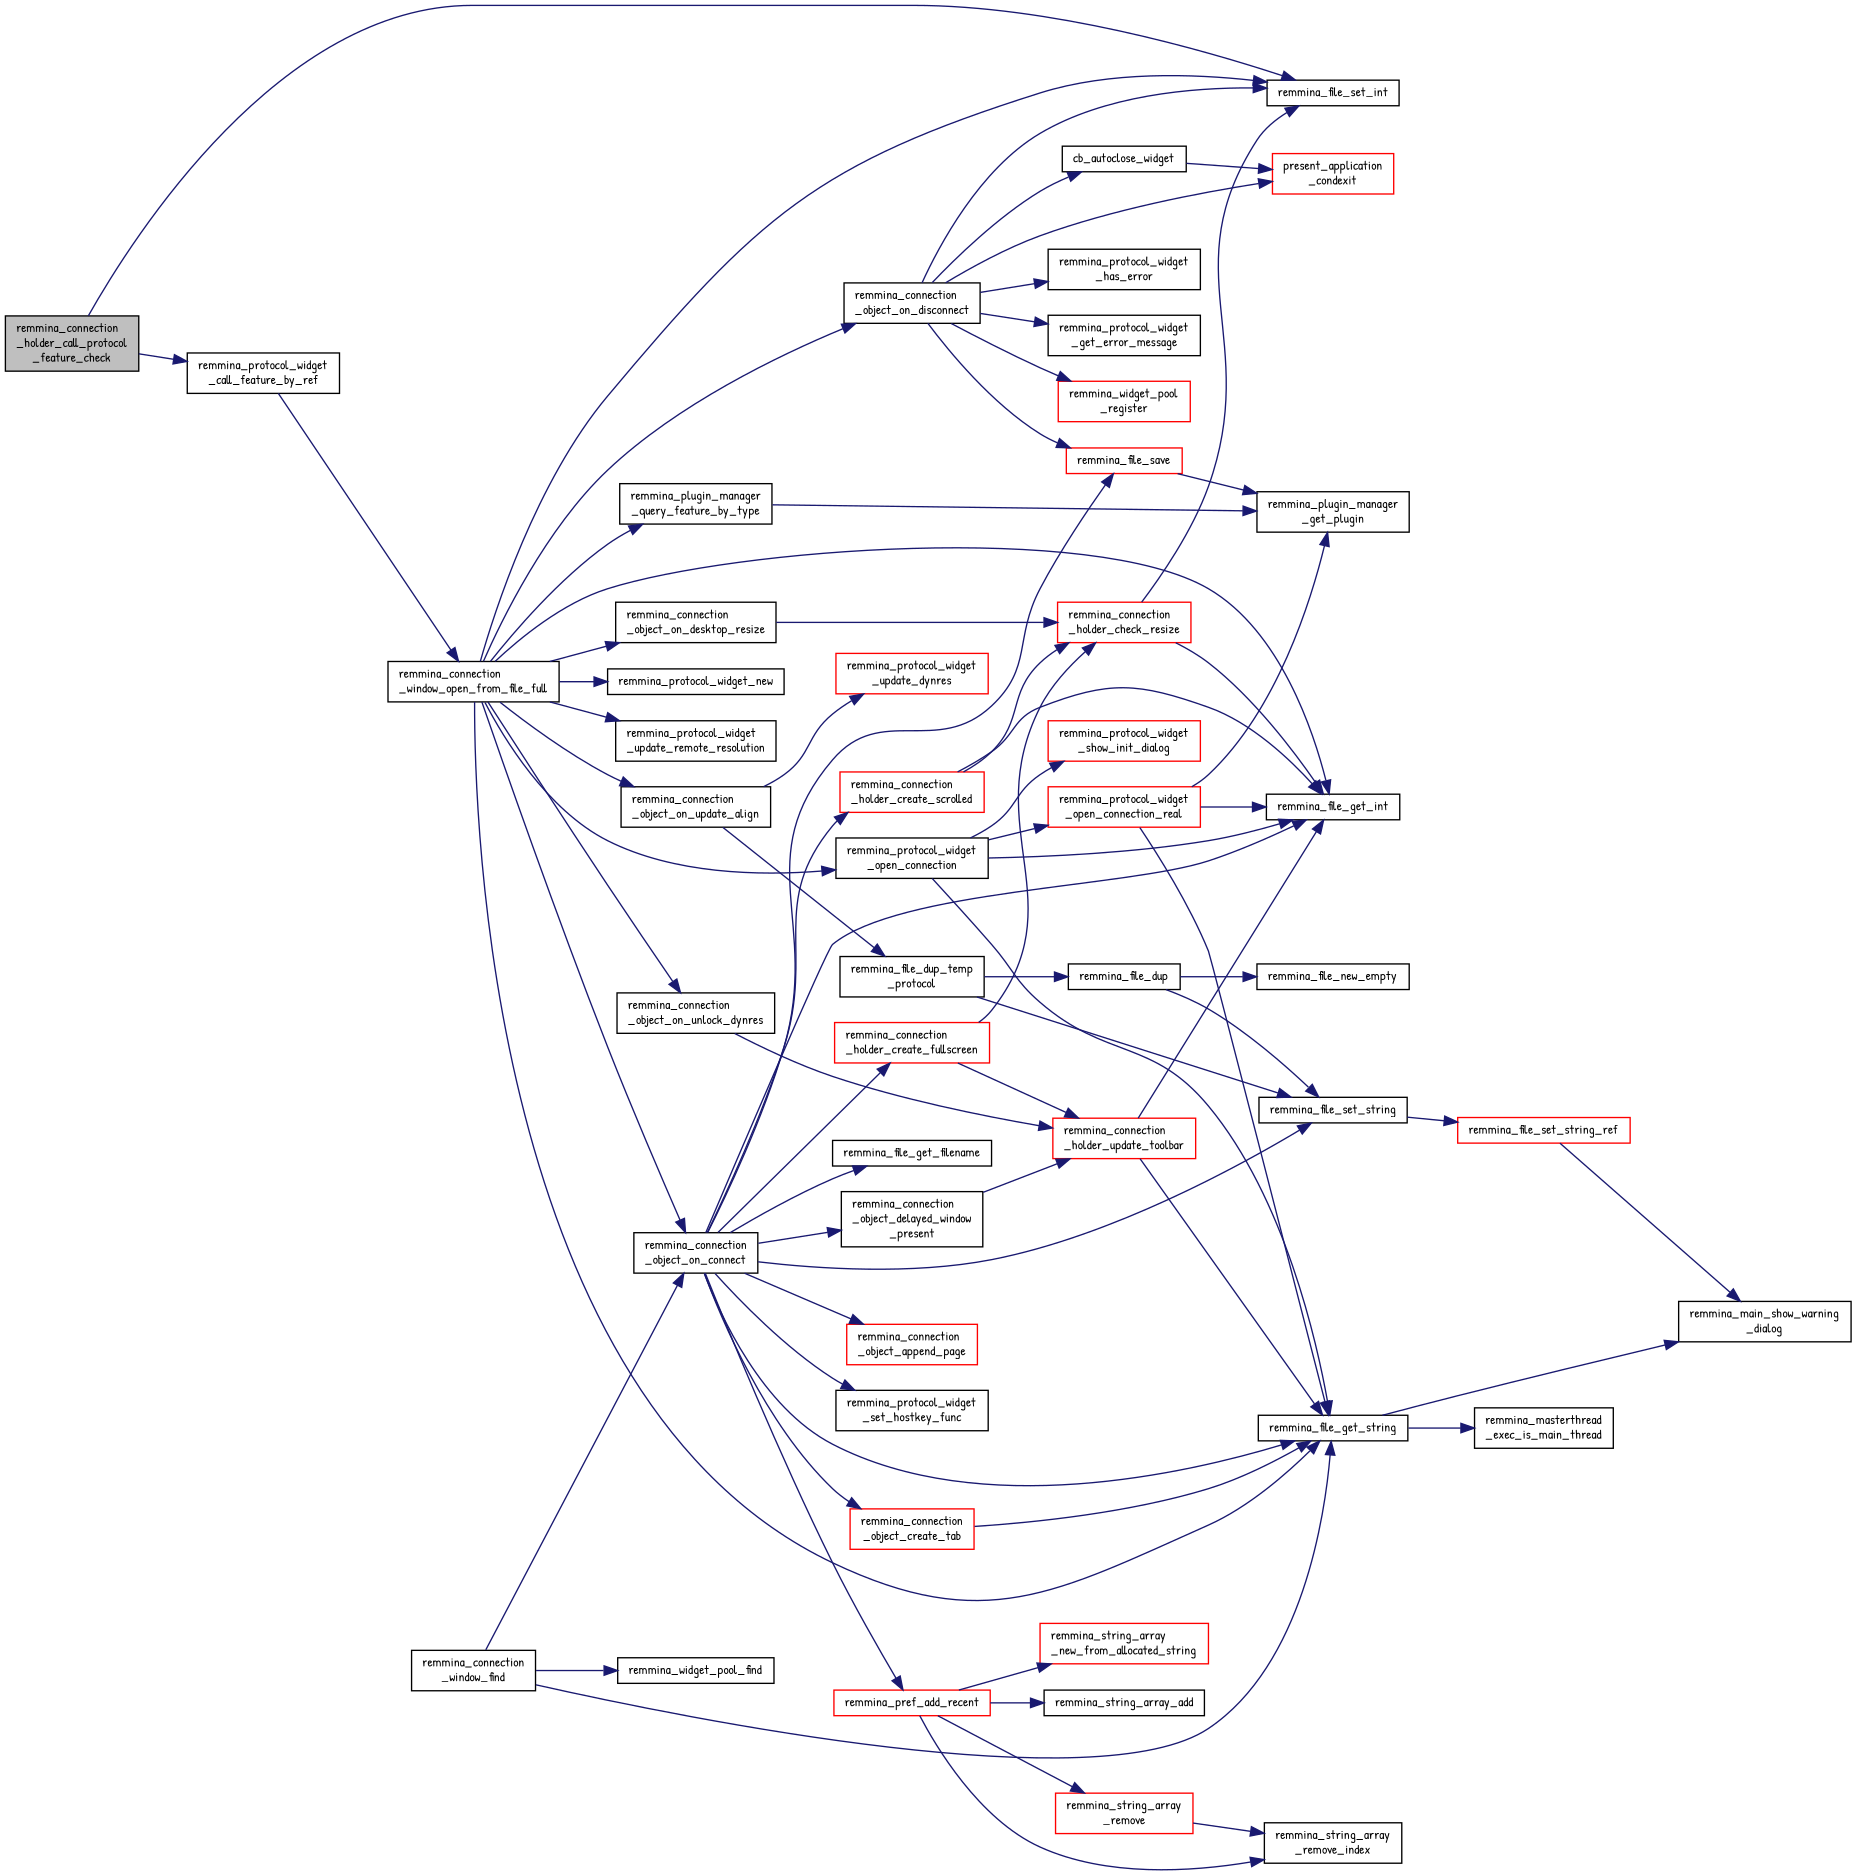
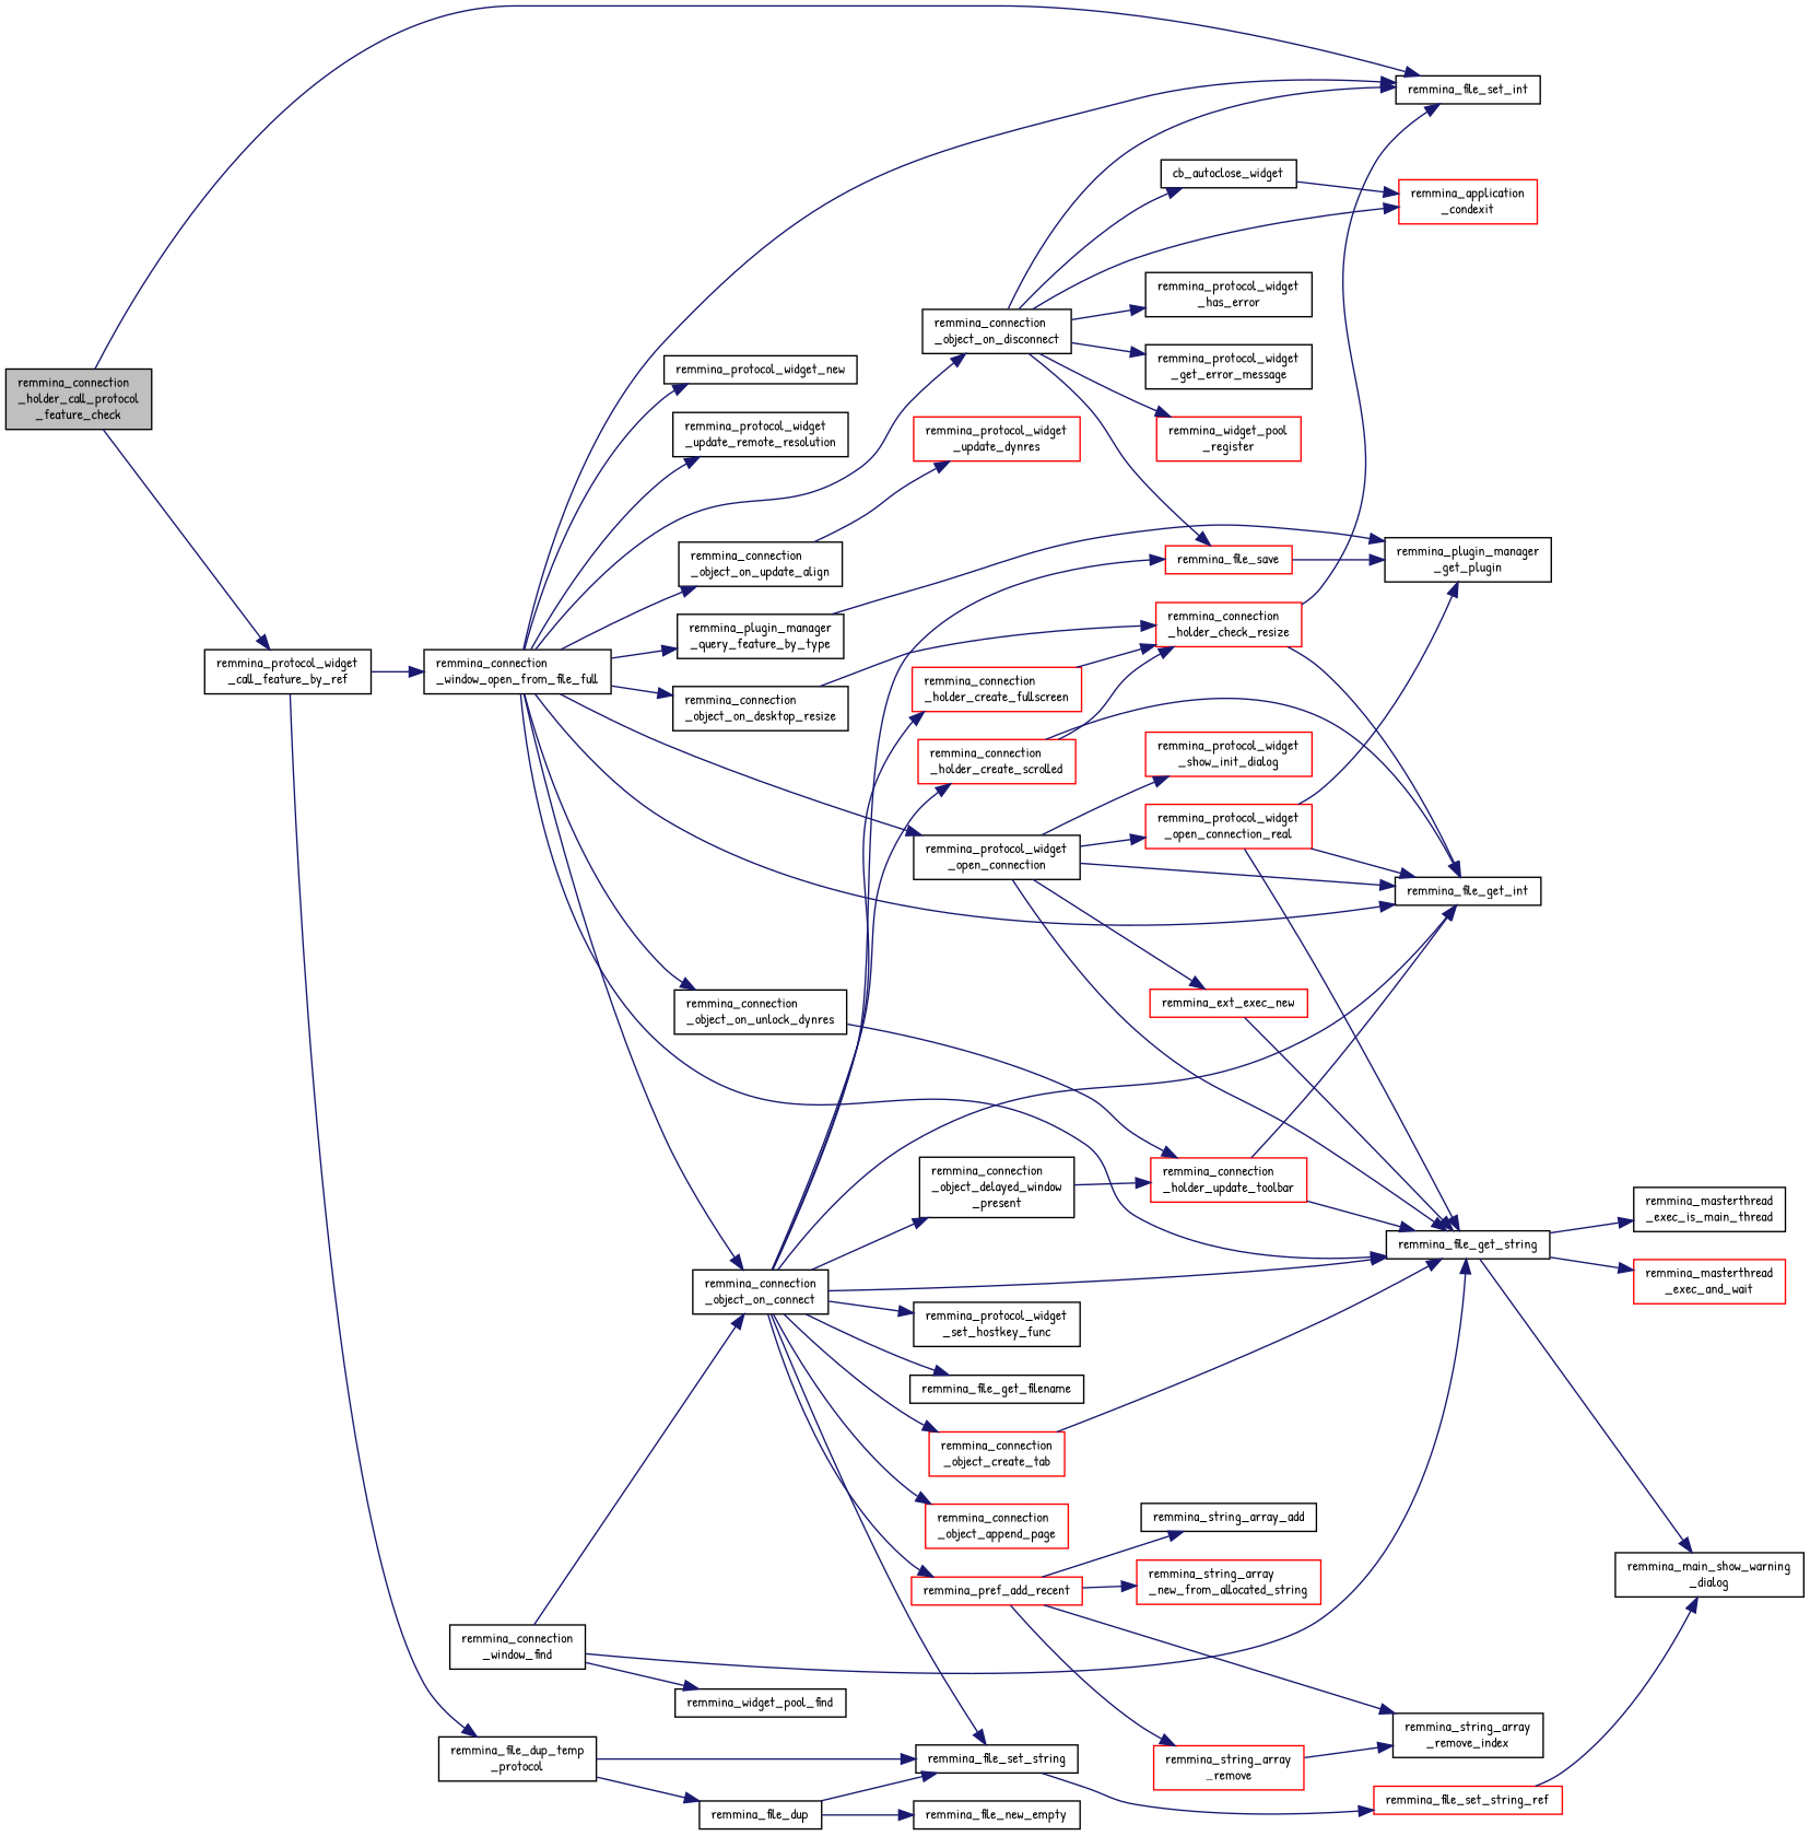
  digraph {
    fontname="Patrick Hand"
    rankdir=LR
    node [color=black fillcolor=white fontname="Patrick Hand" fontsize=10 shape=record style=filled]
    edge [color=midnightblue fontname="Patrick Hand" fontsize=10 labelfontname=Helvetica labelfontsize=10 style=solid]
    n1 [fillcolor=grey75 fontcolor=black height=0.2 label="remmina_connection\l_holder_call_protocol\l_feature_check" width=0.4]
    n2 [height=0.2 label=remmina_file_set_int width=0.4]
    n3 [height=0.2 label="remmina_protocol_widget\l_call_feature_by_ref" width=0.4]
    n4 [height=0.2 label="remmina_connection\l_window_open_from_file_full" width=0.4]
    n5 [height=0.2 label="remmina_file_dup_temp\l_protocol" width=0.4]
    n6 [height=0.2 label=remmina_protocol_widget_new width=0.4]
    n7 [height=0.2 label="remmina_protocol_widget\l_update_remote_resolution" width=0.4]
    n8 [height=0.2 label=remmina_file_get_int width=0.4]
    n9 [height=0.2 label="remmina_connection\l_object_on_connect" width=0.4]
    n10 [height=0.2 label=remmina_file_get_string width=0.4]
    n11 [height=0.2 label="remmina_connection\l_object_on_disconnect" width=0.4]
    n12 [height=0.2 label="remmina_connection\l_object_on_desktop_resize" width=0.4]
    n13 [height=0.2 label="remmina_connection\l_object_on_update_align" width=0.4]
    n14 [height=0.2 label="remmina_connection\l_object_on_unlock_dynres" width=0.4]
    n15 [height=0.2 label="remmina_plugin_manager\l_query_feature_by_type" width=0.4]
    n16 [height=0.2 label="remmina_protocol_widget\l_open_connection" width=0.4]
    n17 [height=0.2 label=remmina_file_set_string width=0.4]
    n18 [height=0.2 label=remmina_file_dup width=0.4]
    n19 [height=0.2 label="remmina_protocol_widget\l_set_hostkey_func" width=0.4]
    n20 [height=0.2 label=remmina_file_get_filename width=0.4]
    n21 [color=red height=0.2 label=remmina_pref_add_recent width=0.4]
    n22 [color=red height=0.2 label=remmina_file_save width=0.4]
    n23 [color=red height=0.2 label="remmina_connection\l_holder_create_fullscreen" width=0.4]
    n24 [color=red height=0.2 label="remmina_connection\l_holder_create_scrolled" width=0.4]
    n25 [color=red height=0.2 label="remmina_connection\l_object_create_tab" width=0.4]
    n26 [color=red height=0.2 label="remmina_connection\l_object_append_page" width=0.4]
    n27 [height=0.2 label="remmina_connection\l_object_delayed_window\l_present" width=0.4]
    n28 [height=0.2 label="remmina_masterthread\l_exec_is_main_thread" width=0.4]
+   n29 [color=red height=0.2 label="remmina_masterthread\l_exec_and_wait" width=0.4]
    n30 [height=0.2 label="remmina_main_show_warning\l_dialog" width=0.4]
    n31 [height=0.2 label="remmina_protocol_widget\l_has_error" width=0.4]
    n32 [height=0.2 label="remmina_protocol_widget\l_get_error_message" width=0.4]
    n33 [height=0.2 label=cb_autoclose_widget width=0.4]
-   n34 [color=red height=0.2 label="present_application\l_condexit" width=0.4]
+   n34 [color=red height=0.2 label="remmina_application\l_condexit" width=0.4]
    n35 [color=red height=0.2 label="remmina_widget_pool\l_register" width=0.4]
    n36 [color=red height=0.2 label="remmina_connection\l_holder_check_resize" width=0.4]
    n37 [color=red height=0.2 label="remmina_protocol_widget\l_update_dynres" width=0.4]
    n38 [color=red height=0.2 label="remmina_connection\l_holder_update_toolbar" width=0.4]
    n39 [height=0.2 label="remmina_plugin_manager\l_get_plugin" width=0.4]
+   n40 [color=red height=0.2 label=remmina_ext_exec_new width=0.4]
    n41 [color=red height=0.2 label="remmina_protocol_widget\l_show_init_dialog" width=0.4]
    n42 [color=red height=0.2 label="remmina_protocol_widget\l_open_connection_real" width=0.4]
    n43 [height=0.2 label="remmina_connection\l_window_find" width=0.4]
    n44 [height=0.2 label=remmina_widget_pool_find width=0.4]
    n45 [color=red height=0.2 label="remmina_string_array\l_new_from_allocated_string" width=0.4]
    n46 [color=red height=0.2 label="remmina_string_array\l_remove" width=0.4]
    n47 [height=0.2 label="remmina_string_array\l_remove_index" width=0.4]
    n48 [height=0.2 label=remmina_string_array_add width=0.4]
    n49 [color=red height=0.2 label=remmina_file_set_string_ref width=0.4]
    n50 [height=0.2 label=remmina_file_new_empty width=0.4]
    n1 -> n2
    n1 -> n3
    n3 -> n4
-   n13 -> n5
+   n3 -> n5
    n4 -> n2
    n4 -> n6
    n4 -> n7
    n4 -> n8
    n4 -> n9
    n4 -> n10
    n4 -> n11
    n4 -> n12
    n4 -> n13
    n4 -> n14
    n4 -> n15
    n4 -> n16
    n5 -> n17
    n5 -> n18
    n9 -> n8
    n9 -> n10
    n9 -> n17
    n9 -> n19
    n9 -> n20
    n9 -> n21
    n9 -> n22
    n9 -> n23
    n9 -> n24
    n9 -> n25
    n9 -> n26
    n9 -> n27
    n10 -> n28
+   n10 -> n29
    n10 -> n30
    n11 -> n2
    n11 -> n22
    n11 -> n31
    n11 -> n32
    n11 -> n33
    n11 -> n34
    n11 -> n35
    n12 -> n36
    n13 -> n37
    n14 -> n38
    n15 -> n39
    n16 -> n8
    n16 -> n10
+   n16 -> n40
    n16 -> n41
    n16 -> n42
    n17 -> n49
    n18 -> n17
    n18 -> n50
    n21 -> n45
    n21 -> n46
    n21 -> n47
    n21 -> n48
    n22 -> n39
    n23 -> n36
-   n23 -> n38
    n24 -> n8
    n24 -> n36
    n25 -> n10
    n27 -> n38
    n33 -> n34
    n36 -> n2
    n36 -> n8
    n38 -> n8
    n38 -> n10
+   n40 -> n10
    n42 -> n8
    n42 -> n10
    n42 -> n39
    n43 -> n9
    n43 -> n10
    n43 -> n44
    n46 -> n47
    n49 -> n30
  }
